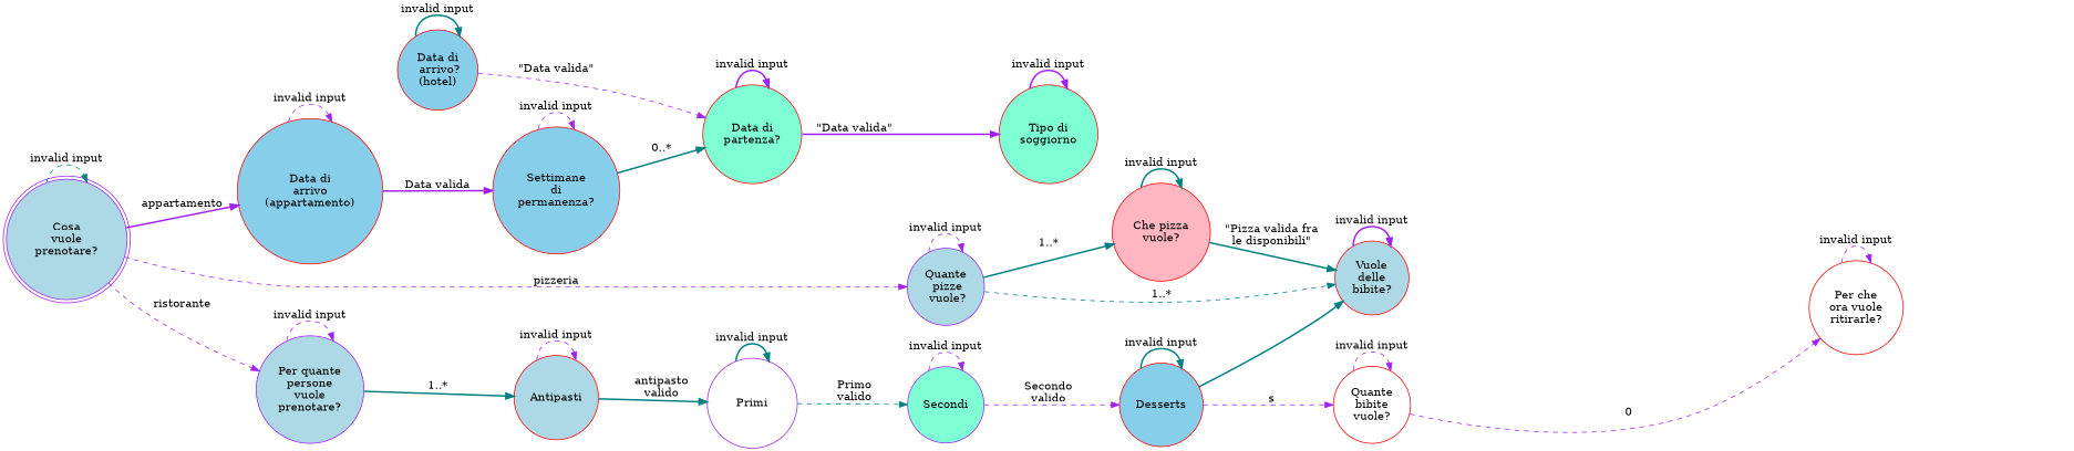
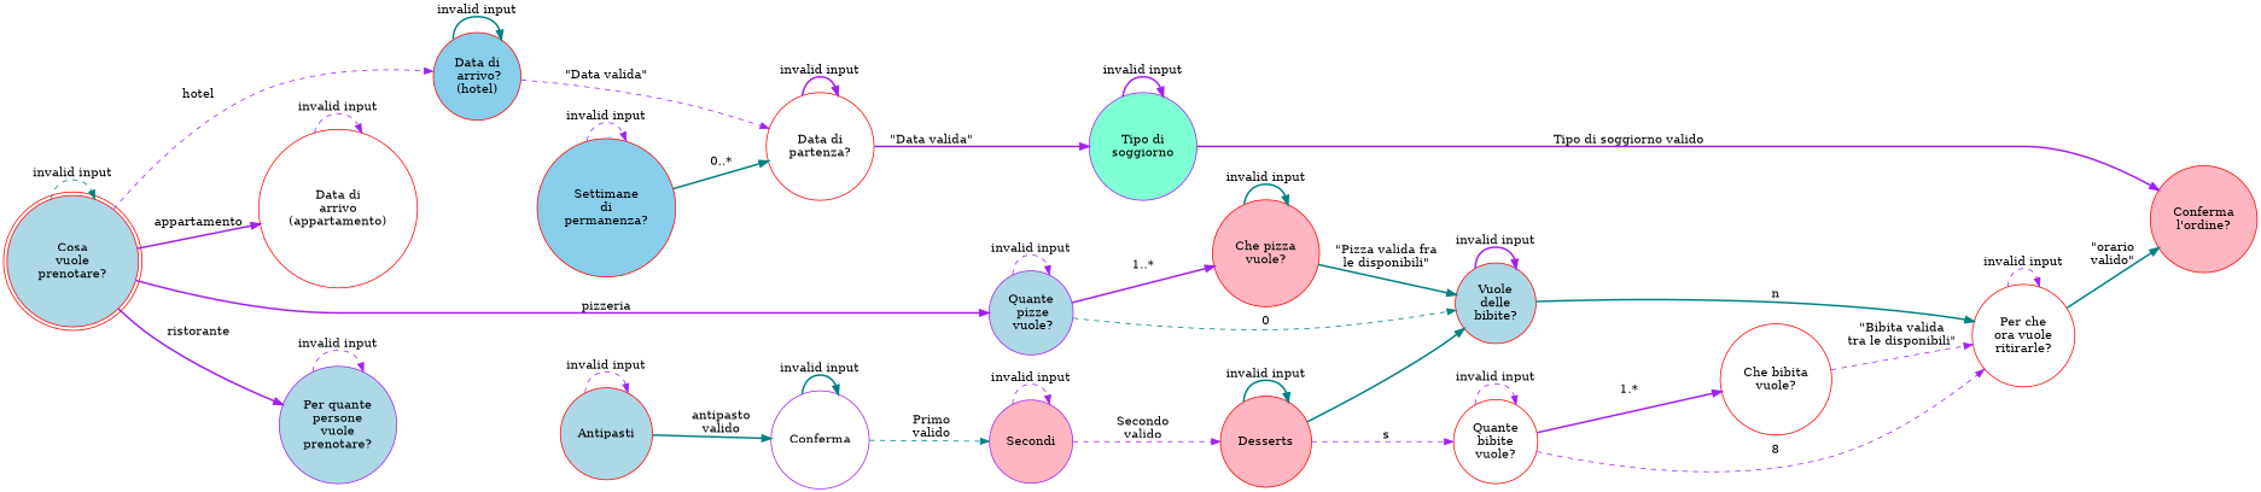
  digraph {
    rankdir=LR
    node [color=red fillcolor=lightblue shape=circle style=filled]
    edge [color=purple style=bold]
-   "Cosa\nvuole\nprenotare?" [color=purple shape=doublecircle]
+   "Cosa\nvuole\nprenotare?" [shape=doublecircle]
    "Quante\n pizze\n vuole?" [color=purple]
    "Data di\n arrivo?\n(hotel)" [fillcolor=skyblue]
-   "Data di\narrivo\n(appartamento)" [fillcolor=skyblue]
+   "Data di\narrivo\n(appartamento)" [fillcolor=white]
    "Per quante\npersone\nvuole\nprenotare?" [color=purple]
    "Che pizza\nvuole?" [fillcolor=lightpink]
    "Vuole\ndelle\nbibite?"
-   "Data di\npartenza?" [fillcolor=aquamarine]
+   "Data di\npartenza?" [fillcolor=white]
    "Settimane\ndi\npermanenza?" [fillcolor=skyblue]
    Antipasti
    "Per che\nora vuole\nritirarle?" [fillcolor=white]
    "Quante\nbibite\nvuole?" [fillcolor=white]
-   "Tipo di\nsoggiorno" [fillcolor=aquamarine]
-   Primi [color=purple fillcolor=white]
-   Secondi [color=purple fillcolor=aquamarine]
-   Desserts [fillcolor=skyblue]
+   "Che bibita\nvuole?" [fillcolor=white]
+   "Conferma\nl\'ordine?" [fillcolor=lightpink]
+   "Tipo di\nsoggiorno" [color=purple fillcolor=aquamarine]
+   Primi [color=purple fillcolor=white label=Conferma]
+   Secondi [color=purple fillcolor=lightpink]
+   Desserts [fillcolor=lightpink]
    "Cosa\nvuole\nprenotare?" -> "Cosa\nvuole\nprenotare?" [color=teal label="invalid input" style=dashed]
-   "Cosa\nvuole\nprenotare?" -> "Quante\n pizze\n vuole?" [label=pizzeria style=dashed]
+   "Cosa\nvuole\nprenotare?" -> "Quante\n pizze\n vuole?" [label=pizzeria]
+   "Cosa\nvuole\nprenotare?" -> "Data di\n arrivo?\n(hotel)" [label=hotel style=dashed]
    "Cosa\nvuole\nprenotare?" -> "Data di\narrivo\n(appartamento)" [label=appartamento]
-   "Cosa\nvuole\nprenotare?" -> "Per quante\npersone\nvuole\nprenotare?" [label=ristorante style=dashed]
+   "Cosa\nvuole\nprenotare?" -> "Per quante\npersone\nvuole\nprenotare?" [label=ristorante]
    "Quante\n pizze\n vuole?" -> "Quante\n pizze\n vuole?" [label="invalid input" style=dashed]
-   "Quante\n pizze\n vuole?" -> "Che pizza\nvuole?" [color=teal label="1..*"]
-   "Quante\n pizze\n vuole?" -> "Vuole\ndelle\nbibite?" [color=teal label="1..*" style=dashed]
+   "Quante\n pizze\n vuole?" -> "Che pizza\nvuole?" [label="1..*"]
+   "Quante\n pizze\n vuole?" -> "Vuole\ndelle\nbibite?" [color=teal label=0 style=dashed]
    "Data di\n arrivo?\n(hotel)" -> "Data di\n arrivo?\n(hotel)" [color=teal label="invalid input"]
    "Data di\n arrivo?\n(hotel)" -> "Data di\npartenza?" [label="\"Data valida\"" style=dashed]
    "Data di\narrivo\n(appartamento)" -> "Data di\narrivo\n(appartamento)" [label="invalid input" style=dashed]
-   "Data di\narrivo\n(appartamento)" -> "Settimane\ndi\npermanenza?" [label="Data valida"]
    "Per quante\npersone\nvuole\nprenotare?" -> "Per quante\npersone\nvuole\nprenotare?" [label="invalid input" style=dashed]
-   "Per quante\npersone\nvuole\nprenotare?" -> Antipasti [color=teal label="1..*"]
    "Che pizza\nvuole?" -> "Che pizza\nvuole?" [color=teal label="invalid input"]
    "Che pizza\nvuole?" -> "Vuole\ndelle\nbibite?" [color=teal label="\"Pizza valida fra\nle disponibili\""]
    "Vuole\ndelle\nbibite?" -> "Vuole\ndelle\nbibite?" [label="invalid input"]
+   "Vuole\ndelle\nbibite?" -> "Per che\nora vuole\nritirarle?" [color=teal label=n]
    "Data di\npartenza?" -> "Data di\npartenza?" [label="invalid input"]
    "Data di\npartenza?" -> "Tipo di\nsoggiorno" [label="\"Data valida\""]
    "Settimane\ndi\npermanenza?" -> "Data di\npartenza?" [color=teal label="0..*"]
    "Settimane\ndi\npermanenza?" -> "Settimane\ndi\npermanenza?" [label="invalid input" style=dashed]
    Antipasti -> Antipasti [label="invalid input" style=dashed]
    Antipasti -> Primi [color=teal label="antipasto\nvalido"]
    "Per che\nora vuole\nritirarle?" -> "Per che\nora vuole\nritirarle?" [label="invalid input" style=dashed]
-   "Quante\nbibite\nvuole?" -> "Per che\nora vuole\nritirarle?" [label=0 style=dashed]
+   "Per che\nora vuole\nritirarle?" -> "Conferma\nl\'ordine?" [color=teal label="\"orario\nvalido\""]
+   "Quante\nbibite\nvuole?" -> "Per che\nora vuole\nritirarle?" [label=8 style=dashed]
    "Quante\nbibite\nvuole?" -> "Quante\nbibite\nvuole?" [label="invalid input" style=dashed]
+   "Quante\nbibite\nvuole?" -> "Che bibita\nvuole?" [label="1.*"]
+   "Che bibita\nvuole?" -> "Per che\nora vuole\nritirarle?" [label="\"Bibita valida\ntra le disponibili\"" style=dashed]
+   "Tipo di\nsoggiorno" -> "Conferma\nl\'ordine?" [label="Tipo di soggiorno valido"]
    "Tipo di\nsoggiorno" -> "Tipo di\nsoggiorno" [label="invalid input"]
    Primi -> Primi [color=teal label="invalid input"]
    Primi -> Secondi [color=teal label="Primo\nvalido" style=dashed]
    Secondi -> Secondi [label="invalid input" style=dashed]
    Secondi -> Desserts [label="Secondo\nvalido" style=dashed]
    Desserts -> "Vuole\ndelle\nbibite?" [color=teal]
    Desserts -> "Quante\nbibite\nvuole?" [label=s style=dashed]
    Desserts -> Desserts [color=teal label="invalid input"]
  }
